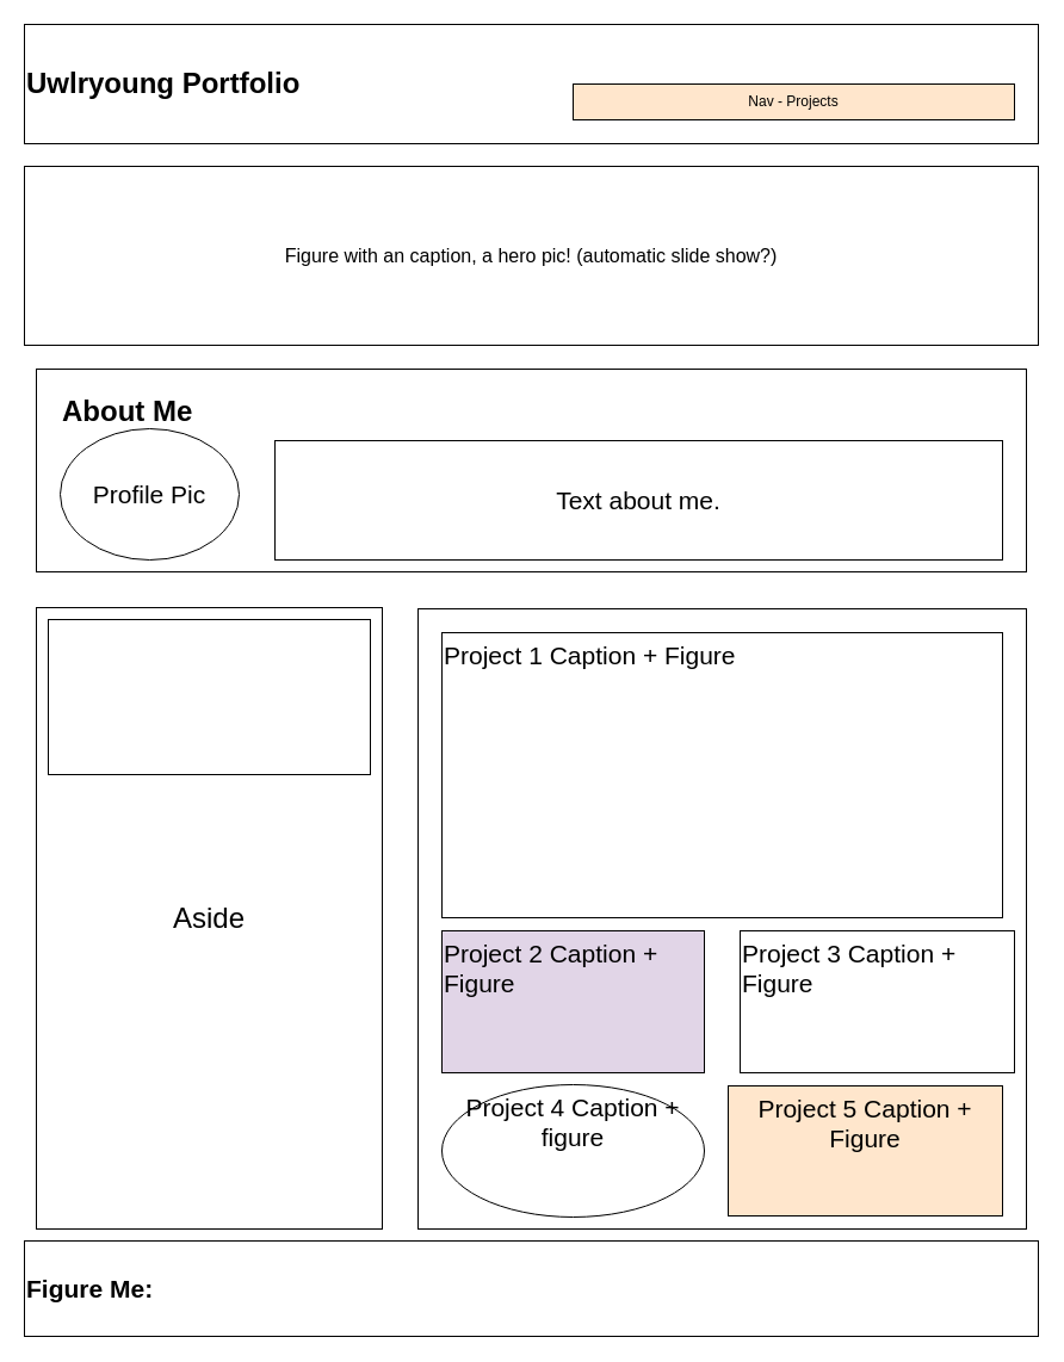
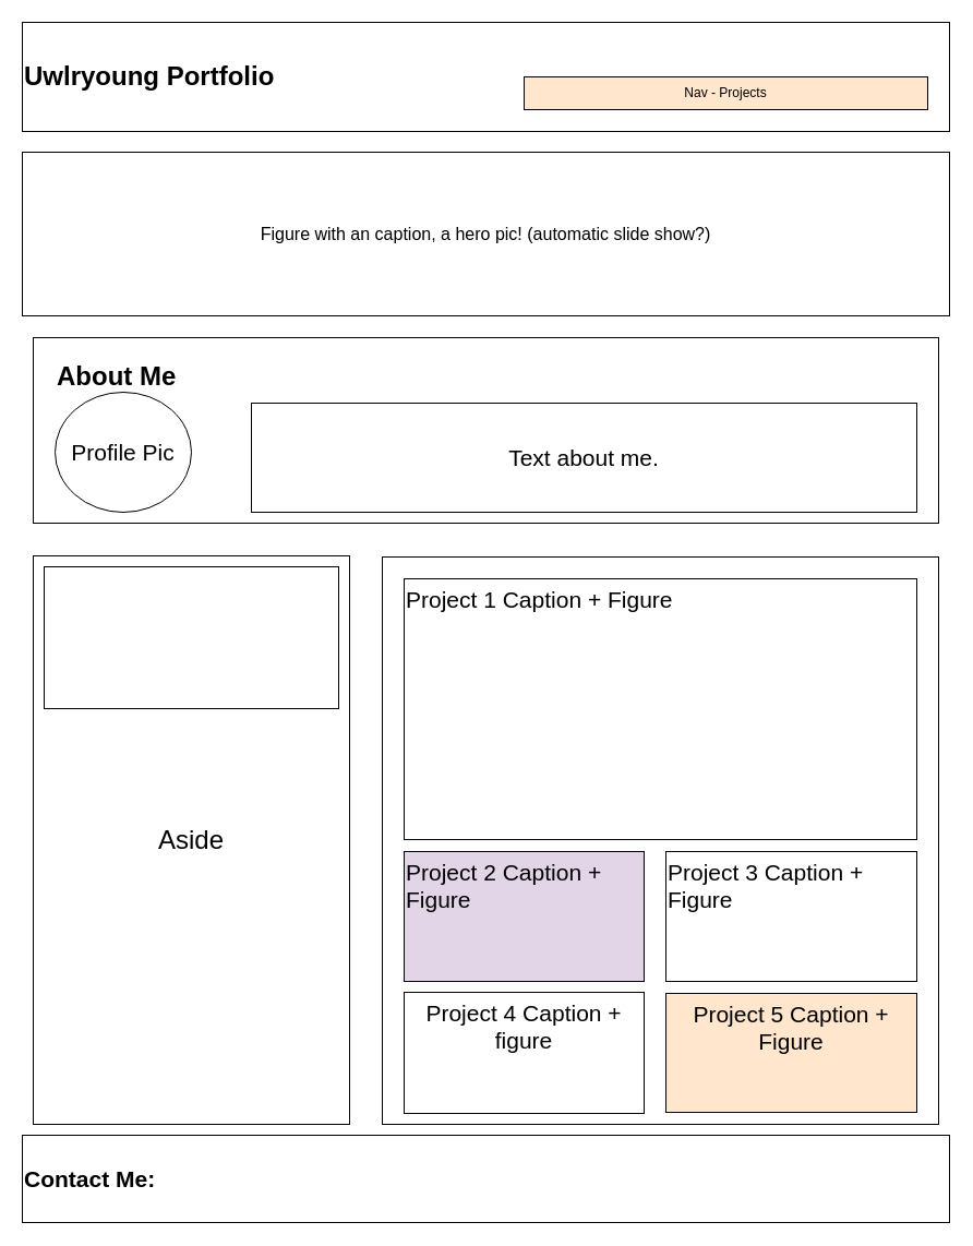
  <mxCell id="0" />
  <mxCell id="1" parent="0" />
  <mxCell id="2" value="" style="rounded=0;whiteSpace=wrap;html=1;" vertex="1" parent="1"><mxGeometry x="350" y="510" width="510" height="520" as="geometry" /></mxCell>
  <mxCell id="3" value="&lt;h1&gt;Uwlryoung Portfolio&lt;/h1&gt;" style="rounded=0;whiteSpace=wrap;html=1;align=left;" parent="1" vertex="1"><mxGeometry width="850" height="100" as="geometry" x="20" y="20" /></mxCell>
  <mxCell id="4" value="Nav - Projects" style="rounded=0;whiteSpace=wrap;html=1;fillColor=#ffe6cc;" parent="1" vertex="1"><mxGeometry x="480" y="70" width="370" height="30" as="geometry" /></mxCell>
- <mxCell id="5" value="&lt;h2&gt;&lt;font style=&quot;font-size: 21px;&quot;&gt;Figure Me:&amp;nbsp;&lt;/font&gt;&lt;/h2&gt;" style="rounded=0;whiteSpace=wrap;html=1;align=left;" parent="1" vertex="1"><mxGeometry y="1040" width="850" height="80" as="geometry" x="20" /></mxCell>
+ <mxCell id="5" value="&lt;h2&gt;&lt;font style=&quot;font-size: 21px;&quot;&gt;Contact Me:&amp;nbsp;&lt;/font&gt;&lt;/h2&gt;" style="rounded=0;whiteSpace=wrap;html=1;align=left;" parent="1" vertex="1"><mxGeometry y="1040" width="850" height="80" as="geometry" x="20" /></mxCell>
  <mxCell id="6" value="&lt;font style=&quot;font-size: 16px;&quot;&gt;Figure with an caption, a hero pic! (automatic slide show?)&lt;/font&gt;" style="rounded=0;whiteSpace=wrap;html=1;" parent="1" vertex="1"><mxGeometry y="139" width="850" height="150" as="geometry" x="20" /></mxCell>
  <mxCell id="7" value="&lt;h2&gt;&lt;font style=&quot;font-size: 24px;&quot;&gt;&amp;nbsp; &amp;nbsp;About Me&lt;/font&gt;&lt;/h2&gt;" style="shape=internalStorage;whiteSpace=wrap;html=1;backgroundOutline=1;dx=0;dy=0;align=left;verticalAlign=top;" parent="1" vertex="1"><mxGeometry x="30" y="309" width="830" height="170" as="geometry" /></mxCell>
  <mxCell id="8" value="Aside" style="rounded=0;whiteSpace=wrap;html=1;fontSize=24;" parent="1" vertex="1"><mxGeometry x="30" y="509" width="290" height="521" as="geometry" /></mxCell>
  <mxCell id="9" value="Project 1 Caption + Figure" style="rounded=0;whiteSpace=wrap;html=1;fontSize=21;verticalAlign=top;align=left;" parent="1" vertex="1"><mxGeometry x="370" y="530" width="470" height="239" as="geometry" /></mxCell>
- <mxCell id="10" value="Project 3 Caption + Figure" style="rounded=0;whiteSpace=wrap;html=1;fontSize=21;align=left;verticalAlign=top;" parent="1" vertex="1"><mxGeometry x="620" y="780" width="230" height="119" as="geometry" /></mxCell>
+ <mxCell id="10" value="Project 3 Caption + Figure" style="rounded=0;whiteSpace=wrap;html=1;fontSize=21;align=left;verticalAlign=top;" parent="1" vertex="1"><mxGeometry x="610" y="780" width="230" height="119" as="geometry" /></mxCell>
  <mxCell id="11" value="Project 2 Caption + Figure" style="rounded=0;whiteSpace=wrap;html=1;fontSize=21;align=left;verticalAlign=top;fillColor=#e1d5e7;" parent="1" vertex="1"><mxGeometry x="370" y="780" width="220" height="119" as="geometry" /></mxCell>
- <mxCell id="12" value="Project 4 Caption + figure" style="ellipse;whiteSpace=wrap;html=1;fontSize=21;verticalAlign=top;" parent="1" vertex="1"><mxGeometry x="370" y="909" width="220" height="111" as="geometry" /></mxCell>
+ <mxCell id="12" value="Project 4 Caption + figure" style="rounded=0;whiteSpace=wrap;html=1;fontSize=21;verticalAlign=top;" parent="1" vertex="1"><mxGeometry x="370" y="909" width="220" height="111" as="geometry" /></mxCell>
  <mxCell id="13" value="Project 5 Caption + Figure" style="rounded=0;whiteSpace=wrap;html=1;fontSize=21;verticalAlign=top;fillColor=#ffe6cc;" parent="1" vertex="1"><mxGeometry x="610" y="910" width="230" height="109" as="geometry" /></mxCell>
- <mxCell id="14" value="Profile Pic" style="ellipse;whiteSpace=wrap;html=1;fontSize=21;" parent="1" vertex="1"><mxGeometry x="50" y="359" width="150" height="110" as="geometry" /></mxCell>
+ <mxCell id="14" value="Profile Pic" style="ellipse;whiteSpace=wrap;html=1;fontSize=21;" parent="1" vertex="1"><mxGeometry x="50" y="359" width="125" height="110" as="geometry" /></mxCell>
  <mxCell id="15" value="" style="rounded=0;whiteSpace=wrap;html=1;fontSize=21;" parent="1" vertex="1"><mxGeometry x="40" y="519" width="270" height="130" as="geometry" /></mxCell>
  <mxCell id="16" value="Text about me." style="rounded=0;whiteSpace=wrap;html=1;fontSize=21;" parent="1" vertex="1"><mxGeometry x="230" y="369" width="610" height="100" as="geometry" /></mxCell>
